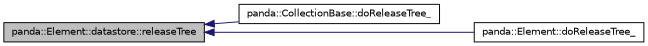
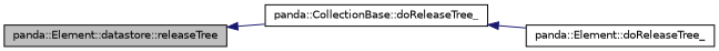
  digraph {
    rankdir=LR
    node [color=black fillcolor=white fontname=Helvetica fontsize=10 shape=record style=filled]
    edge [color=midnightblue dir=back fontname=Helvetica fontsize=10 labelfontname=Helvetica labelfontsize=10 style=solid]
    n1 [fillcolor=grey75 fontcolor=black height=0.2 label="panda::Element::datastore::releaseTree" width=0.4]
    n2 [height=0.2 label="panda::CollectionBase::doReleaseTree_" width=0.4]
    n3 [height=0.2 label="panda::Element::doReleaseTree_" width=0.4]
    n1 -> n2
-   n1 -> n3
+   n2 -> n3
  }
